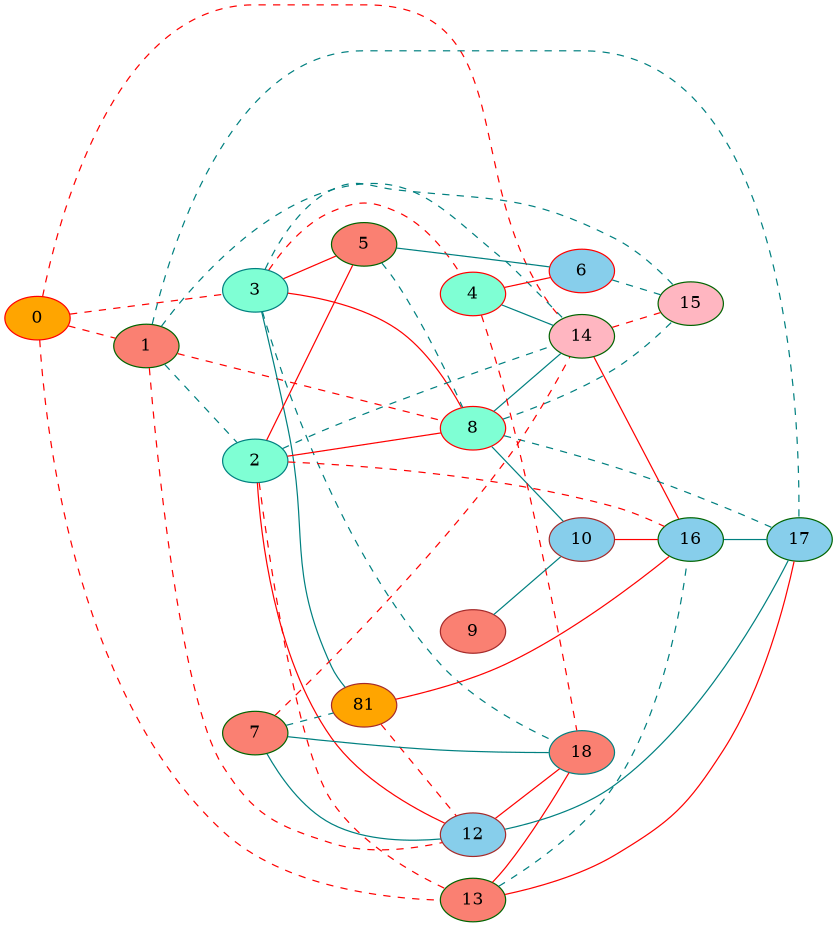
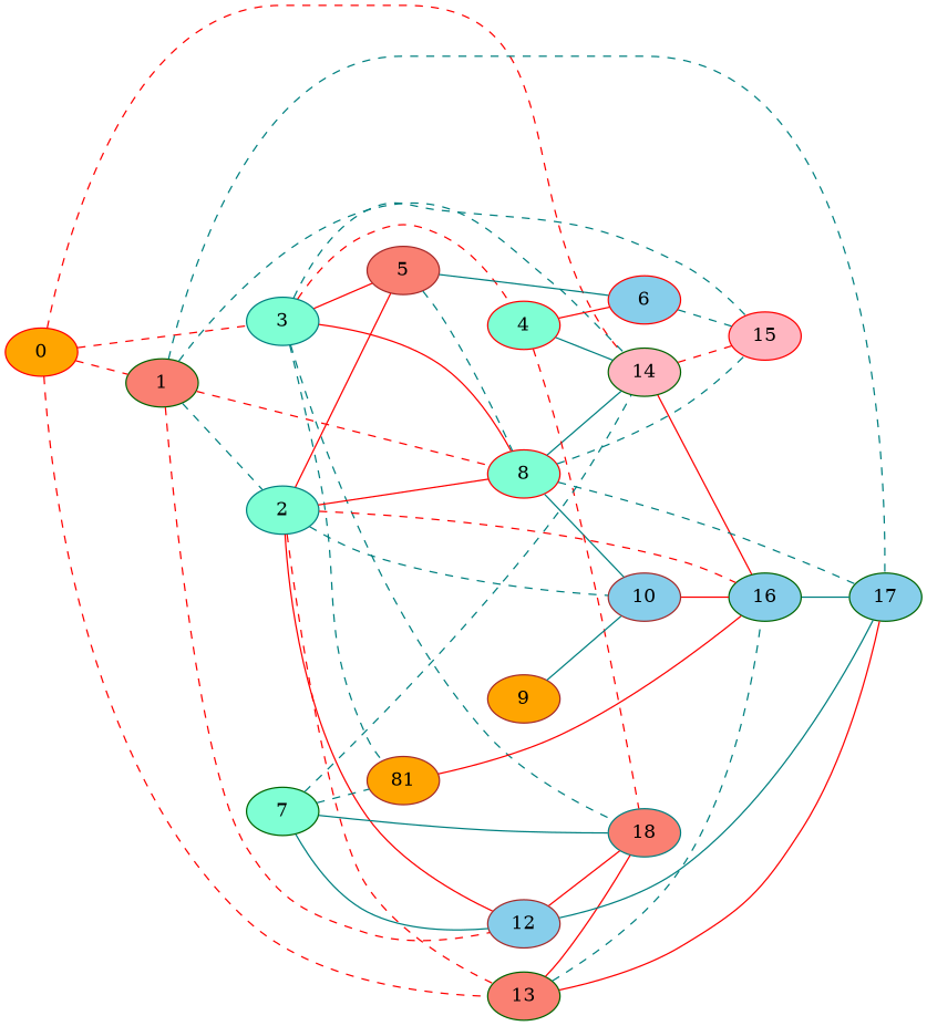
  digraph {
    rankdir=LR
    node [color=darkgreen fillcolor=salmon style=filled]
    edge [color=red dir=none style=dashed]
    0 [color=red fillcolor=orange]
    1
    3 [color=teal fillcolor=aquamarine]
    13
    14 [fillcolor=lightpink]
    2 [color=teal fillcolor=aquamarine]
    8 [color=red fillcolor=aquamarine]
    12 [color=brown fillcolor=skyblue]
    17 [fillcolor=skyblue]
-   5
+   5 [color=brown]
    4 [color=red fillcolor=aquamarine]
    n12 [color=brown fillcolor=orange label=81]
-   15 [fillcolor=lightpink]
+   15 [color=red fillcolor=lightpink]
    18 [color=teal]
    16 [fillcolor=skyblue]
    10 [color=brown fillcolor=skyblue]
    6 [color=red fillcolor=skyblue]
-   7
-   9 [color=brown]
+   7 [fillcolor=aquamarine]
+   9 [color=brown fillcolor=orange]
    0 -> 1
    0 -> 3
    0 -> 13
    0 -> 14
    1 -> 14 [color=teal]
    1 -> 2 [color=teal]
    1 -> 8
    1 -> 12
    1 -> 17 [color=teal]
    3 -> 8 [style=solid]
    3 -> 5 [style=solid]
    3 -> 4
-   3 -> n12 [color=teal style=solid]
+   3 -> n12 [color=teal]
    3 -> 15 [color=teal]
    3 -> 18 [color=teal]
    13 -> 17 [style=solid]
    13 -> 18 [style=solid]
    13 -> 16 [color=teal]
    14 -> 15
    14 -> 16 [style=solid]
    2 -> 13
    2 -> 8 [style=solid]
    2 -> 12 [style=solid]
    2 -> 5 [style=solid]
    2 -> 16
-   2 -> 14 [color=teal]
+   2 -> 10 [color=teal]
    8 -> 14 [color=teal style=solid]
    8 -> 17 [color=teal]
    8 -> 15 [color=teal]
    8 -> 10 [color=teal style=solid]
    12 -> 17 [color=teal style=solid]
    12 -> 18 [style=solid]
    5 -> 8 [color=teal]
    5 -> 6 [color=teal style=solid]
    4 -> 14 [color=teal style=solid]
    4 -> 18
    4 -> 6 [style=solid]
-   n12 -> 12
    n12 -> 16 [style=solid]
    16 -> 17 [color=teal style=solid]
    10 -> 16 [style=solid]
    6 -> 15 [color=teal]
-   7 -> 14
+   7 -> 14 [color=teal]
    7 -> 12 [color=teal style=solid]
    7 -> n12 [color=teal]
    7 -> 18 [color=teal style=solid]
    9 -> 10 [color=teal style=solid]
  }
